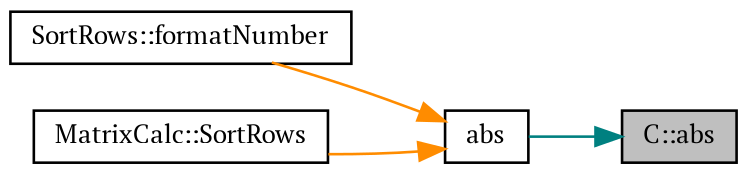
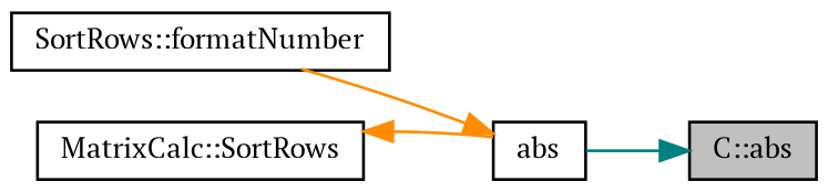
  digraph {
    fontname="PT Serif"
    rankdir=RL
    node [color=black fillcolor=white fontname="PT Serif" fontsize=10 shape=record style=filled]
    edge [color=darkorange dir=back fontname="PT Serif" fontsize=10 labelfontname=Helvetica labelfontsize=10 style=solid]
    n1 [fillcolor=grey75 fontcolor=black height=0.2 label="C::abs" width=0.4]
    n2 [height=0.2 label=abs width=0.4]
    n3 [height=0.2 label="SortRows::formatNumber" width=0.4]
    n4 [height=0.2 label="MatrixCalc::SortRows" width=0.4]
    n1 -> n2 [color=teal]
    n2 -> n3
-   n2 -> n4
+   n4 -> n2
  }
